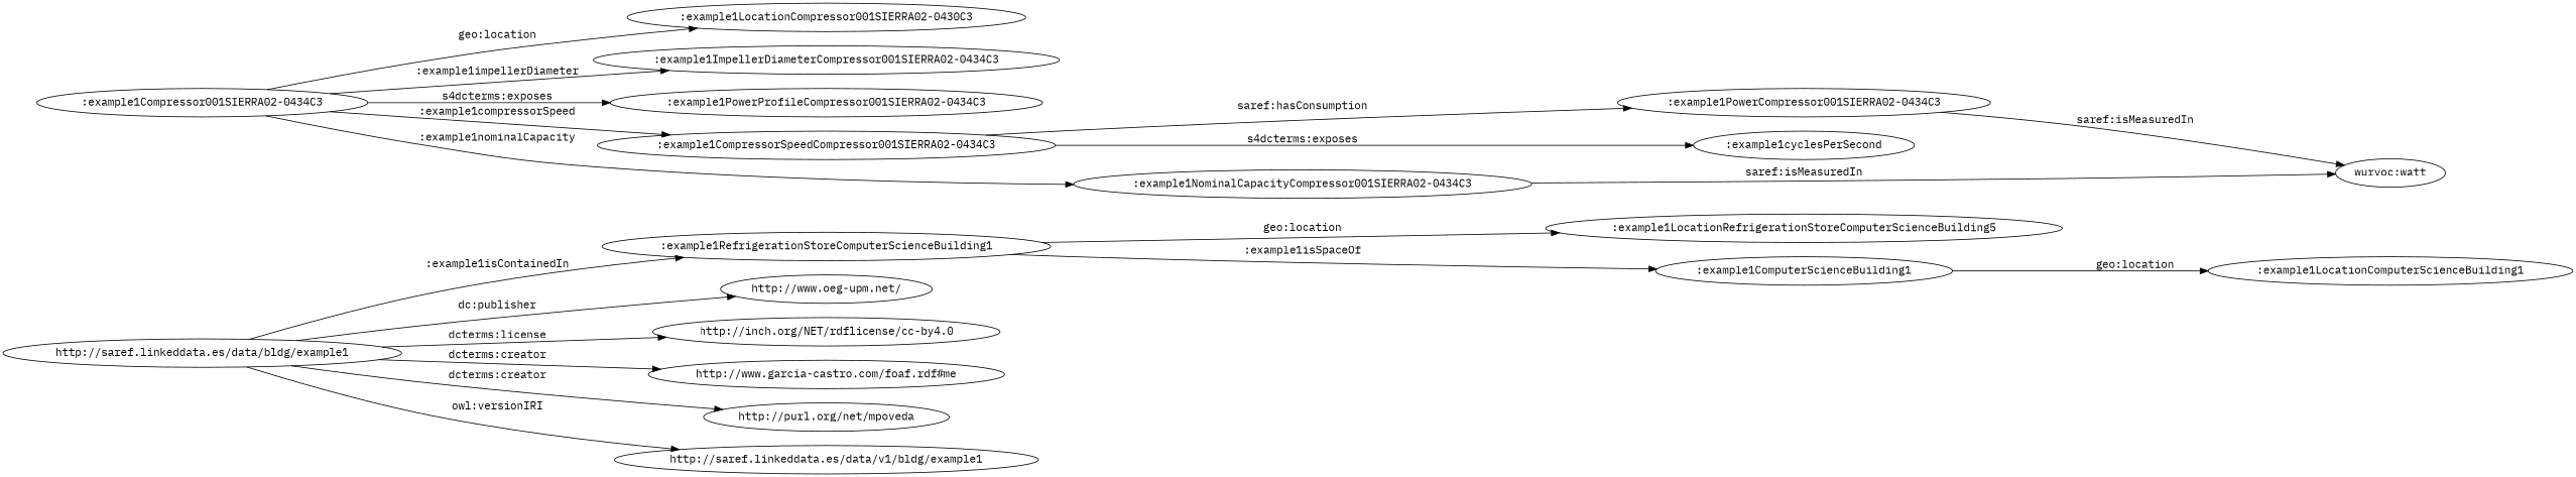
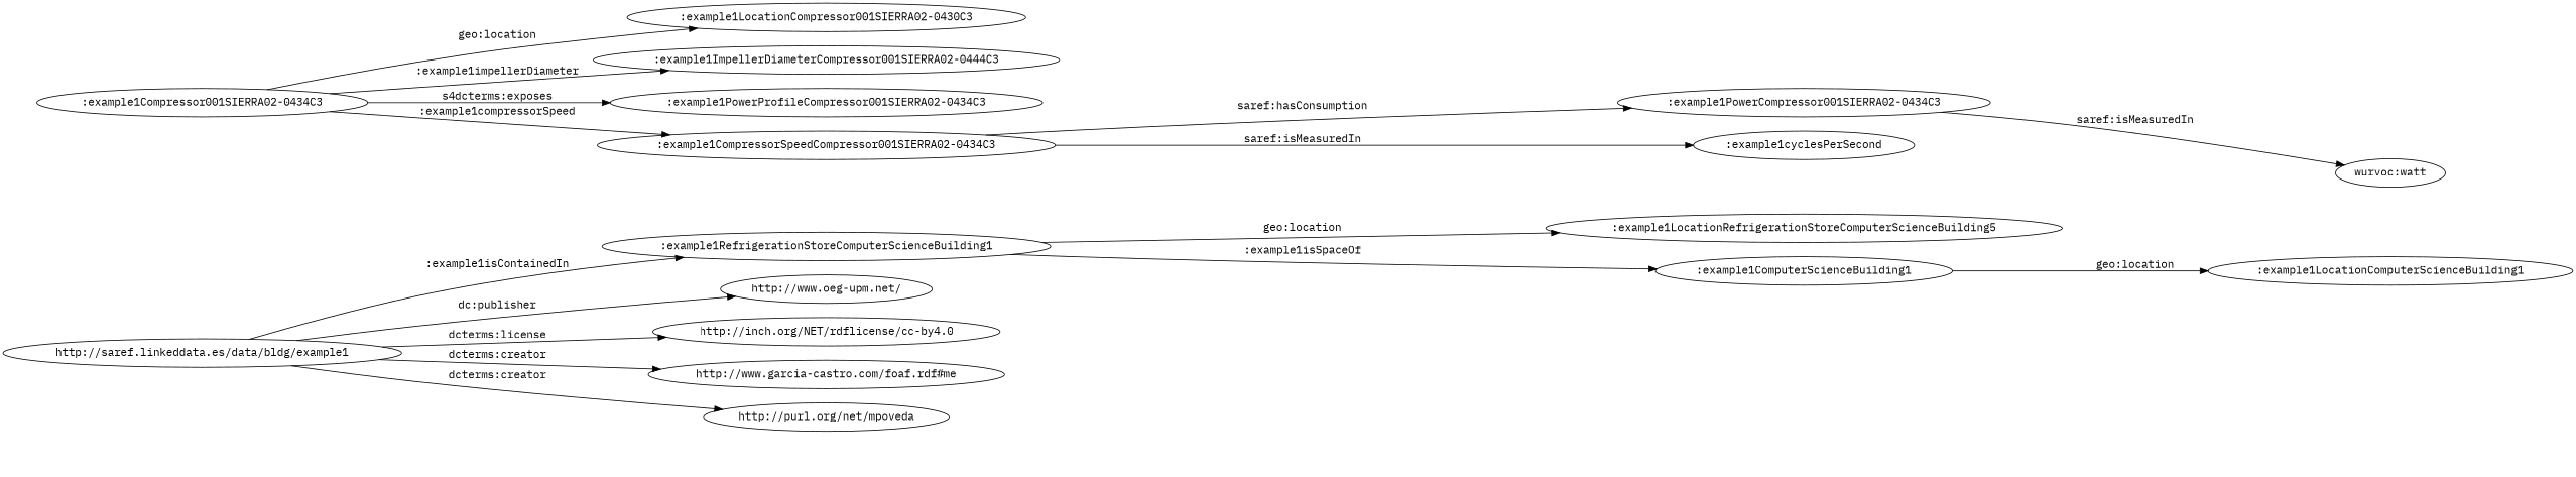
  digraph {
    fontname="IBM Plex Mono"
    rankdir=LR
    node [fontname="IBM Plex Mono"]
    edge [fontname="IBM Plex Mono"]
    n1 [label=":example1LocationRefrigerationStoreComputerScienceBuilding5"]
    ":example1RefrigerationStoreComputerScienceBuilding1"
    ":example1ComputerScienceBuilding1"
    ":example1LocationComputerScienceBuilding1"
    n5 [label=":example1LocationCompressor001SIERRA02-0430C3"]
    ":example1Compressor001SIERRA02-0434C3"
-   ":example1ImpellerDiameterCompressor001SIERRA02-0434C3"
+   ":example1ImpellerDiameterCompressor001SIERRA02-0434C3" [label=":example1ImpellerDiameterCompressor001SIERRA02-0444C3"]
    ":example1PowerProfileCompressor001SIERRA02-0434C3"
    ":example1CompressorSpeedCompressor001SIERRA02-0434C3"
-   ":example1NominalCapacityCompressor001SIERRA02-0434C3"
    ":example1PowerCompressor001SIERRA02-0434C3"
    ":example1cyclesPerSecond"
    "wurvoc:watt"
    "http://saref.linkeddata.es/data/bldg/example1"
    "http://www.oeg-upm.net/"
    n16 [label="http://inch.org/NET/rdflicense/cc-by4.0"]
    "http://www.garcia-castro.com/foaf.rdf#me"
    "http://purl.org/net/mpoveda"
-   "http://saref.linkeddata.es/data/v1/bldg/example1"
    ":example1RefrigerationStoreComputerScienceBuilding1" -> n1 [label="geo:location"]
    ":example1RefrigerationStoreComputerScienceBuilding1" -> ":example1ComputerScienceBuilding1" [label=":example1isSpaceOf"]
    ":example1ComputerScienceBuilding1" -> ":example1LocationComputerScienceBuilding1" [label="geo:location"]
    ":example1Compressor001SIERRA02-0434C3" -> n5 [label="geo:location"]
    ":example1Compressor001SIERRA02-0434C3" -> ":example1ImpellerDiameterCompressor001SIERRA02-0434C3" [label=":example1impellerDiameter"]
    ":example1Compressor001SIERRA02-0434C3" -> ":example1PowerProfileCompressor001SIERRA02-0434C3" [label="s4dcterms:exposes"]
    ":example1Compressor001SIERRA02-0434C3" -> ":example1CompressorSpeedCompressor001SIERRA02-0434C3" [label=":example1compressorSpeed"]
-   ":example1Compressor001SIERRA02-0434C3" -> ":example1NominalCapacityCompressor001SIERRA02-0434C3" [label=":example1nominalCapacity"]
    ":example1CompressorSpeedCompressor001SIERRA02-0434C3" -> ":example1PowerCompressor001SIERRA02-0434C3" [label="saref:hasConsumption"]
-   ":example1CompressorSpeedCompressor001SIERRA02-0434C3" -> ":example1cyclesPerSecond" [label="s4dcterms:exposes"]
-   ":example1NominalCapacityCompressor001SIERRA02-0434C3" -> "wurvoc:watt" [label="saref:isMeasuredIn"]
+   ":example1CompressorSpeedCompressor001SIERRA02-0434C3" -> ":example1cyclesPerSecond" [label="saref:isMeasuredIn"]
    ":example1PowerCompressor001SIERRA02-0434C3" -> "wurvoc:watt" [label="saref:isMeasuredIn"]
    "http://saref.linkeddata.es/data/bldg/example1" -> ":example1RefrigerationStoreComputerScienceBuilding1" [label=":example1isContainedIn"]
    "http://saref.linkeddata.es/data/bldg/example1" -> "http://www.oeg-upm.net/" [label="dc:publisher"]
    "http://saref.linkeddata.es/data/bldg/example1" -> n16 [label="dcterms:license"]
    "http://saref.linkeddata.es/data/bldg/example1" -> "http://www.garcia-castro.com/foaf.rdf#me" [label="dcterms:creator"]
    "http://saref.linkeddata.es/data/bldg/example1" -> "http://purl.org/net/mpoveda" [label="dcterms:creator"]
-   "http://saref.linkeddata.es/data/bldg/example1" -> "http://saref.linkeddata.es/data/v1/bldg/example1" [label="owl:versionIRI"]
  }
